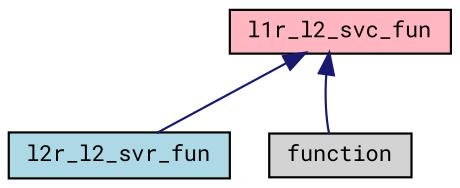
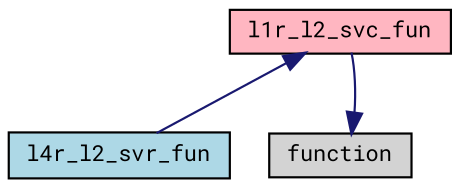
  digraph {
    fontname="Roboto Mono"
    node [color=black fontname="Roboto Mono" fontsize=10 shape=record style=filled]
    edge [color=midnightblue dir=back fontname="Roboto Mono" fontsize=10 labelfontname=Helvetica labelfontsize=10 style=solid]
-   n1 [fillcolor=lightblue fontcolor=black height=0.2 label=l2r_l2_svr_fun width=0.4]
+   n1 [fillcolor=lightblue fontcolor=black height=0.2 label=l4r_l2_svr_fun width=0.4]
    n2 [fillcolor=lightpink height=0.2 label=l1r_l2_svc_fun width=0.4]
    n3 [fillcolor=lightgrey height=0.2 label=function width=0.4]
    n2 -> n1
-   n2 -> n3
+   n3 -> n2
  }
